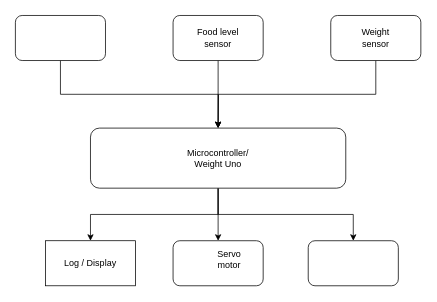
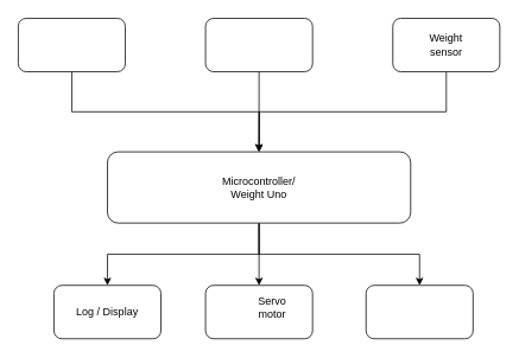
  <mxCell id="0" />
  <mxCell id="1" parent="0" />
  <mxCell id="2" style="edgeStyle=orthogonalEdgeStyle;rounded=0;orthogonalLoop=1;jettySize=auto;html=1;exitX=0.5;exitY=1;exitDx=0;exitDy=0;" parent="1" source="3" target="11" edge="1"><mxGeometry relative="1" as="geometry" /></mxCell>
  <mxCell id="3" value="" style="rounded=1;whiteSpace=wrap;html=1;" parent="1" vertex="1"><mxGeometry x="20" y="20" width="120" height="60" as="geometry" /></mxCell>
  <mxCell id="4" style="edgeStyle=orthogonalEdgeStyle;rounded=0;orthogonalLoop=1;jettySize=auto;html=1;exitX=0.5;exitY=1;exitDx=0;exitDy=0;" parent="1" source="5" edge="1"><mxGeometry relative="1" as="geometry"><mxPoint x="290" y="170" as="targetPoint" /></mxGeometry></mxCell>
  <mxCell id="5" value="" style="rounded=1;whiteSpace=wrap;html=1;" parent="1" vertex="1"><mxGeometry x="230" y="20" width="120" height="60" as="geometry" /></mxCell>
  <mxCell id="6" style="edgeStyle=orthogonalEdgeStyle;rounded=0;orthogonalLoop=1;jettySize=auto;html=1;exitX=0.5;exitY=1;exitDx=0;exitDy=0;" parent="1" source="7" edge="1"><mxGeometry relative="1" as="geometry"><mxPoint x="290" y="170" as="targetPoint" /></mxGeometry></mxCell>
  <mxCell id="7" value="" style="rounded=1;whiteSpace=wrap;html=1;" parent="1" vertex="1"><mxGeometry x="440" y="20" width="120" height="60" as="geometry" /></mxCell>
  <mxCell id="8" style="edgeStyle=orthogonalEdgeStyle;rounded=0;orthogonalLoop=1;jettySize=auto;html=1;exitX=0.5;exitY=1;exitDx=0;exitDy=0;entryX=0.5;entryY=0;entryDx=0;entryDy=0;" parent="1" source="11" target="15" edge="1"><mxGeometry relative="1" as="geometry" /></mxCell>
  <mxCell id="9" style="edgeStyle=orthogonalEdgeStyle;rounded=0;orthogonalLoop=1;jettySize=auto;html=1;exitX=0.5;exitY=1;exitDx=0;exitDy=0;" parent="1" source="11" target="16" edge="1"><mxGeometry relative="1" as="geometry" /></mxCell>
  <mxCell id="10" style="edgeStyle=orthogonalEdgeStyle;rounded=0;orthogonalLoop=1;jettySize=auto;html=1;exitX=0.5;exitY=1;exitDx=0;exitDy=0;entryX=0.5;entryY=0;entryDx=0;entryDy=0;" parent="1" source="11" target="18" edge="1"><mxGeometry relative="1" as="geometry" /></mxCell>
  <mxCell id="11" value="" style="rounded=1;whiteSpace=wrap;html=1;" parent="1" vertex="1"><mxGeometry x="120" y="170" width="340" height="80" as="geometry" /></mxCell>
- <mxCell id="12" value="Food level sensor" style="text;html=1;align=center;verticalAlign=middle;whiteSpace=wrap;rounded=0;" parent="1" vertex="1"><mxGeometry x="260" y="35" width="60" height="30" as="geometry" /></mxCell>
  <mxCell id="13" value="Weight sensor" style="text;html=1;align=center;verticalAlign=middle;whiteSpace=wrap;rounded=0;" parent="1" vertex="1"><mxGeometry x="470" y="35" width="60" height="30" as="geometry" /></mxCell>
  <mxCell id="14" value="Microcontroller/ Weight Uno" style="text;html=1;align=center;verticalAlign=middle;whiteSpace=wrap;rounded=0;" parent="1" vertex="1"><mxGeometry x="260" y="195" width="60" height="30" as="geometry" /></mxCell>
  <mxCell id="15" value="" style="rounded=1;whiteSpace=wrap;html=1;" parent="1" vertex="1"><mxGeometry x="230" y="320" width="120" height="60" as="geometry" /></mxCell>
  <mxCell id="16" value="" style="rounded=1;whiteSpace=wrap;html=1;" parent="1" vertex="1"><mxGeometry x="410" y="320" width="120" height="60" as="geometry" /></mxCell>
  <mxCell id="17" value="Servo motor" style="text;html=1;align=center;verticalAlign=middle;whiteSpace=wrap;rounded=0;" parent="1" vertex="1"><mxGeometry x="275" y="330" width="60" height="30" as="geometry" /></mxCell>
- <mxCell id="18" value="Log / Display" style="whiteSpace=wrap;html=1;rounded=0;" parent="1" vertex="1"><mxGeometry x="60" y="320" width="120" height="60" as="geometry" /></mxCell>
+ <mxCell id="18" value="Log / Display" style="rounded=1;whiteSpace=wrap;html=1;" parent="1" vertex="1"><mxGeometry x="60" y="320" width="120" height="60" as="geometry" /></mxCell>
